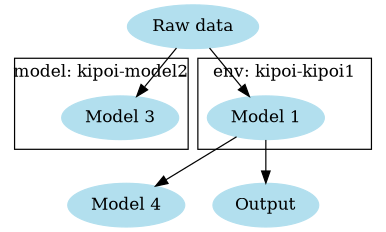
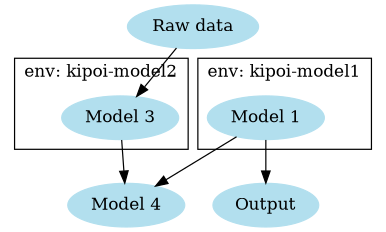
  digraph {
    node [color=lightblue2 style=filled]
    "Model 1"
    n2 [label="Model 3"]
    "Model 4"
    Output
    "Raw data"
    subgraph cluster_1 {
-     label="env: kipoi-kipoi1"
+     label="env: kipoi-model1"
      "Model 1"
    }
    subgraph cluster_2 {
-     label="model: kipoi-model2"
+     label="env: kipoi-model2"
      n2
    }
    "Model 1" -> "Model 4"
    "Model 1" -> Output
-   "Raw data" -> "Model 1"
+   n2 -> "Model 4"
    "Raw data" -> n2
  }
